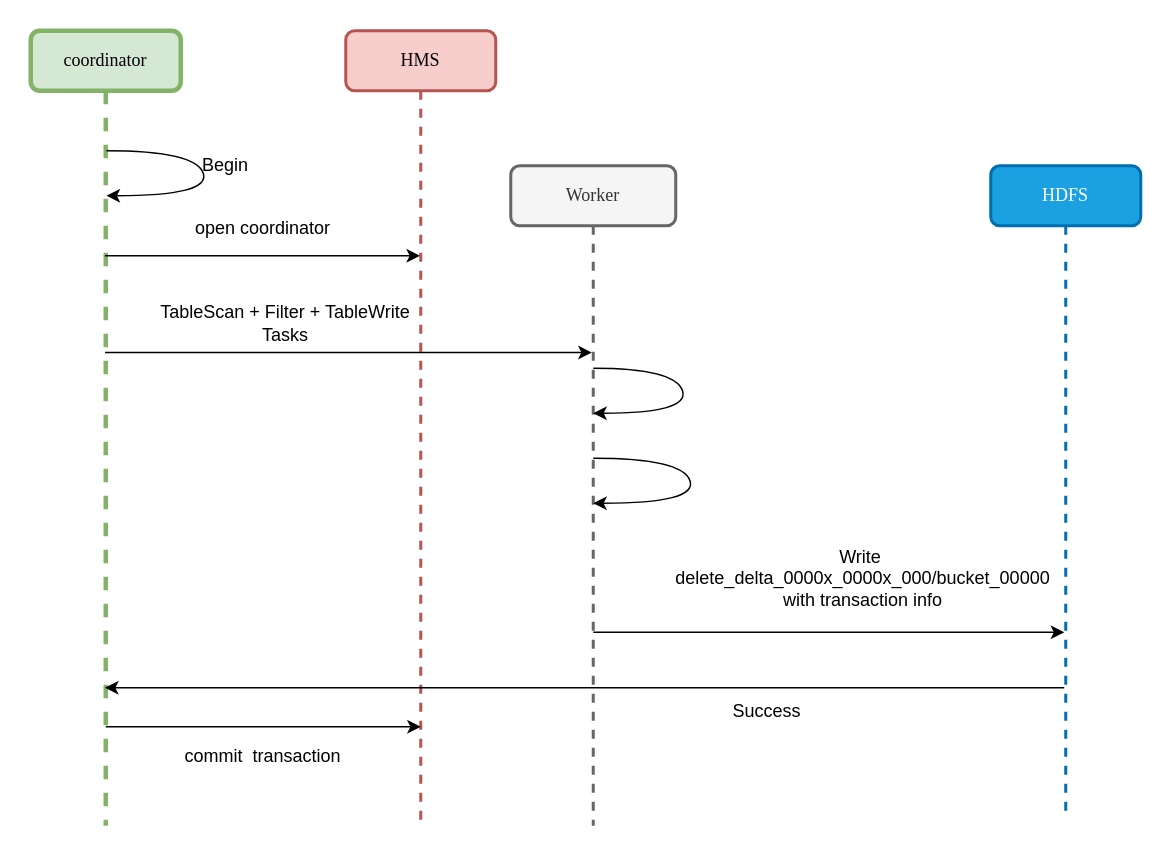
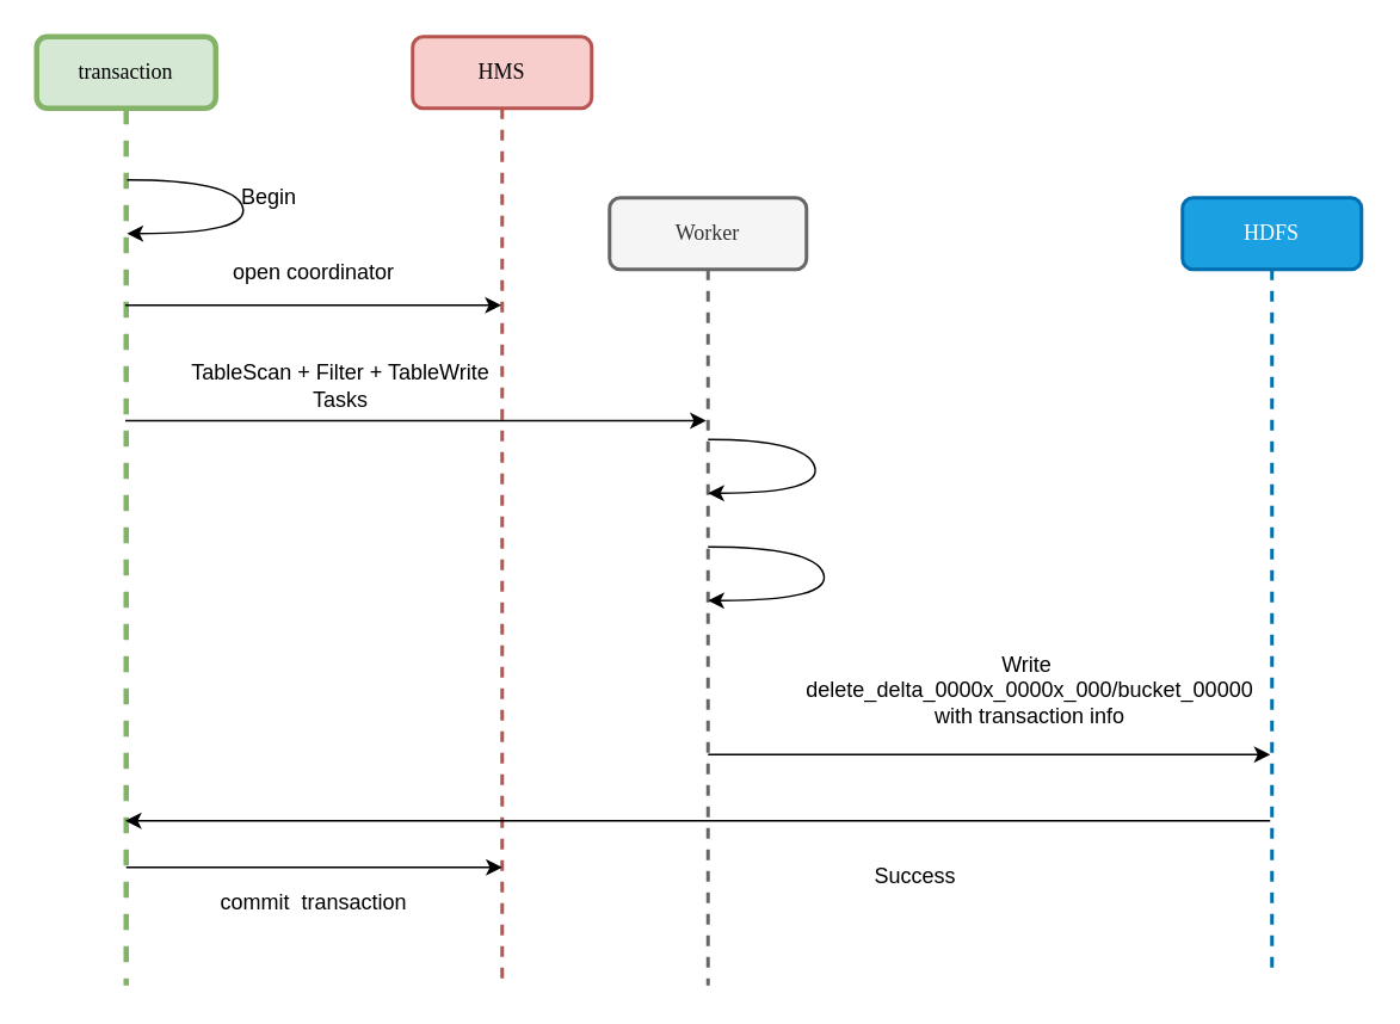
  <mxCell id="0" />
  <mxCell id="1" parent="0" />
  <mxCell id="2" value="HMS" style="shape=umlLifeline;perimeter=lifelinePerimeter;whiteSpace=wrap;html=1;container=1;collapsible=0;recursiveResize=0;outlineConnect=0;rounded=1;shadow=0;comic=0;labelBackgroundColor=none;strokeWidth=2;fontFamily=Verdana;fontSize=12;align=center;fillColor=#f8cecc;strokeColor=#b85450;" parent="1" vertex="1"><mxGeometry x="230" y="20" width="100" height="530" as="geometry" /></mxCell>
  <mxCell id="3" value="Worker" style="shape=umlLifeline;perimeter=lifelinePerimeter;whiteSpace=wrap;html=1;container=1;collapsible=0;recursiveResize=0;outlineConnect=0;rounded=1;shadow=0;comic=0;labelBackgroundColor=none;strokeWidth=2;fontFamily=Verdana;fontSize=12;align=center;fillColor=#f5f5f5;strokeColor=#666666;fontColor=#333333;" parent="1" vertex="1"><mxGeometry x="340" y="110" width="110" height="440" as="geometry" /></mxCell>
  <mxCell id="4" value="HDFS" style="shape=umlLifeline;perimeter=lifelinePerimeter;whiteSpace=wrap;html=1;container=1;collapsible=0;recursiveResize=0;outlineConnect=0;rounded=1;shadow=0;comic=0;labelBackgroundColor=none;strokeWidth=2;fontFamily=Verdana;fontSize=12;align=center;fillColor=#1ba1e2;strokeColor=#006EAF;fontColor=#ffffff;" parent="1" vertex="1"><mxGeometry x="660" y="110" width="100" height="430" as="geometry" /></mxCell>
- <mxCell id="5" value="coordinator" style="shape=umlLifeline;perimeter=lifelinePerimeter;whiteSpace=wrap;html=1;container=1;collapsible=0;recursiveResize=0;outlineConnect=0;rounded=1;shadow=0;comic=0;labelBackgroundColor=none;strokeWidth=3;fontFamily=Verdana;fontSize=12;align=center;fillColor=#d5e8d4;strokeColor=#82b366;glass=0;" parent="1" vertex="1"><mxGeometry x="20" y="20" width="100" height="530" as="geometry" /></mxCell>
+ <mxCell id="5" value="transaction" style="shape=umlLifeline;perimeter=lifelinePerimeter;whiteSpace=wrap;html=1;container=1;collapsible=0;recursiveResize=0;outlineConnect=0;rounded=1;shadow=0;comic=0;labelBackgroundColor=none;strokeWidth=3;fontFamily=Verdana;fontSize=12;align=center;fillColor=#d5e8d4;strokeColor=#82b366;glass=0;" parent="1" vertex="1"><mxGeometry x="20" y="20" width="100" height="530" as="geometry" /></mxCell>
  <mxCell id="6" value="" style="endArrow=classic;html=1;" parent="1" edge="1"><mxGeometry width="50" height="50" relative="1" as="geometry"><mxPoint x="69.5" y="170" as="sourcePoint" /><mxPoint x="279.5" y="170" as="targetPoint" /></mxGeometry></mxCell>
  <mxCell id="7" value="Begin" style="text;html=1;strokeColor=none;fillColor=none;align=center;verticalAlign=middle;whiteSpace=wrap;rounded=0;" parent="1" vertex="1"><mxGeometry x="130" y="100" width="40" height="20" as="geometry" /></mxCell>
  <mxCell id="8" value="" style="curved=1;endArrow=classic;html=1;" parent="1" source="5" target="5" edge="1"><mxGeometry width="50" height="50" relative="1" as="geometry"><mxPoint x="350" y="210" as="sourcePoint" /><mxPoint x="400" y="160" as="targetPoint" /><Array as="points"><mxPoint x="130" y="100" /><mxPoint x="140" y="130" /></Array></mxGeometry></mxCell>
  <mxCell id="9" value="open coordinator" style="text;html=1;strokeColor=none;fillColor=none;align=center;verticalAlign=middle;whiteSpace=wrap;rounded=0;" parent="1" vertex="1"><mxGeometry x="120" y="142" width="110" height="20" as="geometry" /></mxCell>
  <mxCell id="10" value="TableScan + Filter + TableWrite&lt;br&gt;Tasks" style="text;html=1;strokeColor=none;fillColor=none;align=center;verticalAlign=middle;whiteSpace=wrap;rounded=0;" parent="1" vertex="1"><mxGeometry x="100" y="205" width="180" height="20" as="geometry" /></mxCell>
  <mxCell id="11" value="" style="endArrow=classic;html=1;" parent="1" target="3" edge="1"><mxGeometry width="50" height="50" relative="1" as="geometry"><mxPoint x="69.5" y="234.5" as="sourcePoint" /><mxPoint x="390" y="234.5" as="targetPoint" /></mxGeometry></mxCell>
  <mxCell id="12" value="" style="endArrow=classic;html=1;" parent="1" edge="1"><mxGeometry width="50" height="50" relative="1" as="geometry"><mxPoint x="395" y="421" as="sourcePoint" /><mxPoint x="709" y="421" as="targetPoint" /></mxGeometry></mxCell>
  <mxCell id="13" value="Write&amp;nbsp;&lt;br&gt;delete_delta_0000x_0000x_000/bucket_00000&lt;br&gt;with transaction info" style="text;html=1;strokeColor=none;fillColor=none;align=center;verticalAlign=middle;whiteSpace=wrap;rounded=0;" parent="1" vertex="1"><mxGeometry x="450" y="340" width="250" height="90" as="geometry" /></mxCell>
  <mxCell id="14" value="" style="endArrow=classic;html=1;" parent="1" edge="1"><mxGeometry width="50" height="50" relative="1" as="geometry"><mxPoint x="709" y="458" as="sourcePoint" /><mxPoint x="69.5" y="458" as="targetPoint" /><Array as="points"><mxPoint x="490" y="458" /></Array></mxGeometry></mxCell>
  <mxCell id="15" value="" style="endArrow=classic;html=1;" parent="1" edge="1"><mxGeometry width="50" height="50" relative="1" as="geometry"><mxPoint x="70" y="484" as="sourcePoint" /><mxPoint x="280" y="484" as="targetPoint" /></mxGeometry></mxCell>
  <mxCell id="16" value="commit&amp;nbsp; transaction" style="text;html=1;strokeColor=none;fillColor=none;align=center;verticalAlign=middle;whiteSpace=wrap;rounded=0;" parent="1" vertex="1"><mxGeometry x="110" y="494" width="130" height="20" as="geometry" /></mxCell>
- <mxCell id="17" value="Success" style="text;html=1;strokeColor=none;fillColor=none;align=center;verticalAlign=middle;whiteSpace=wrap;rounded=0;" parent="1" vertex="1"><mxGeometry x="470.75" y="464" width="80" height="20" as="geometry" /></mxCell>
+ <mxCell id="17" value="Success" style="text;html=1;strokeColor=none;fillColor=none;align=center;verticalAlign=middle;whiteSpace=wrap;rounded=0;" parent="1" vertex="1"><mxGeometry x="470.75" y="479" width="80" height="20" as="geometry" /></mxCell>
  <mxCell id="18" value="" style="curved=1;endArrow=classic;html=1;" parent="1" source="3" target="3" edge="1"><mxGeometry width="50" height="50" relative="1" as="geometry"><mxPoint x="390" y="245" as="sourcePoint" /><mxPoint x="390" y="275" as="targetPoint" /><Array as="points"><mxPoint x="449.5" y="245" /><mxPoint x="459.5" y="275" /></Array></mxGeometry></mxCell>
  <mxCell id="19" value="" style="curved=1;endArrow=classic;html=1;" parent="1" source="3" target="3" edge="1"><mxGeometry width="50" height="50" relative="1" as="geometry"><mxPoint x="400" y="305" as="sourcePoint" /><mxPoint x="400" y="335" as="targetPoint" /><Array as="points"><mxPoint x="454.5" y="305" /><mxPoint x="464.5" y="335" /></Array></mxGeometry></mxCell>
